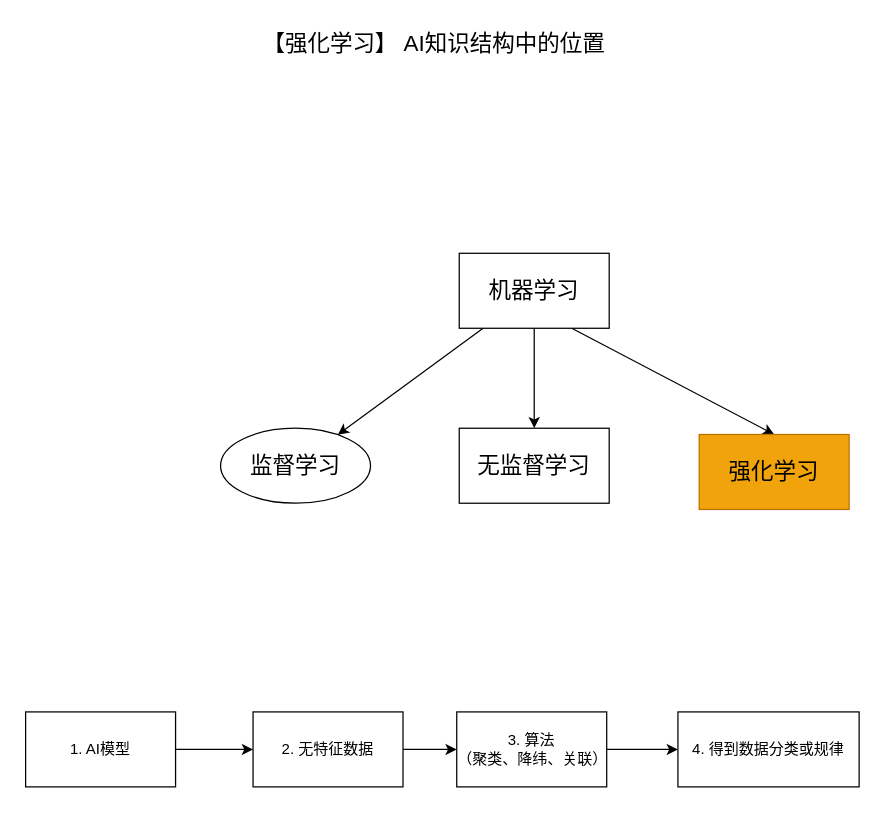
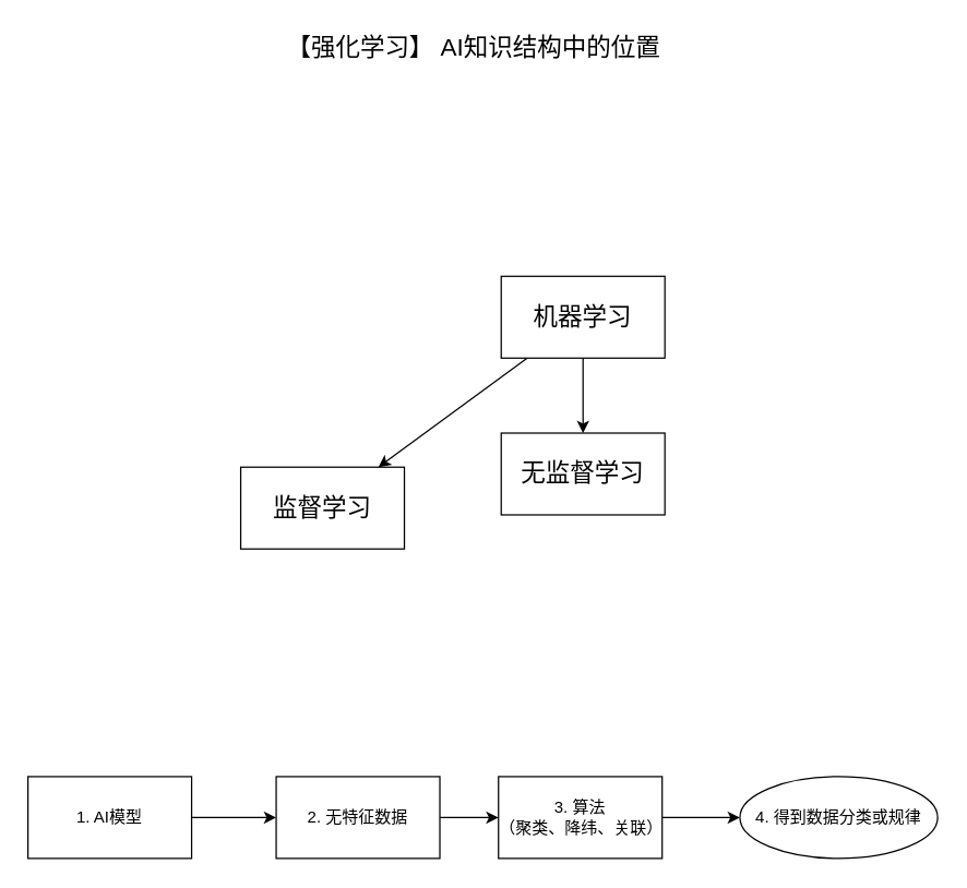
  <mxCell id="0" />
  <mxCell id="1" parent="0" />
  <mxCell id="2" value="&lt;font style=&quot;font-size: 18px;&quot;&gt;【强化学习】 AI知识结构中的位置&lt;/font&gt;" style="text;html=1;strokeColor=none;fillColor=none;align=center;verticalAlign=middle;whiteSpace=wrap;rounded=0;" parent="1" vertex="1"><mxGeometry x="190" y="20" width="314" height="30" as="geometry" /></mxCell>
  <mxCell id="3" value="" style="edgeStyle=none;html=1;fontSize=18;" parent="1" source="6" target="7" edge="1"><mxGeometry relative="1" as="geometry" /></mxCell>
  <mxCell id="4" value="" style="edgeStyle=none;html=1;fontSize=18;" parent="1" source="6" target="8" edge="1"><mxGeometry relative="1" as="geometry" /></mxCell>
- <mxCell id="5" style="edgeStyle=none;html=1;exitX=0.75;exitY=1;exitDx=0;exitDy=0;entryX=0.5;entryY=0;entryDx=0;entryDy=0;fontSize=18;" parent="1" source="6" target="9" edge="1"><mxGeometry relative="1" as="geometry" /></mxCell>
  <mxCell id="6" value="机器学习" style="rounded=0;whiteSpace=wrap;html=1;fontSize=18;" parent="1" vertex="1"><mxGeometry x="367" y="202" width="120" height="60" as="geometry" /></mxCell>
- <mxCell id="7" value="监督学习" style="ellipse;whiteSpace=wrap;html=1;fontSize=18;fillColor=none;" parent="1" vertex="1"><mxGeometry x="176" y="342" width="120" height="60" as="geometry" /></mxCell>
- <mxCell id="8" value="无监督学习" style="whiteSpace=wrap;html=1;fontSize=18;rounded=0;fillColor=none;" parent="1" vertex="1"><mxGeometry x="367" y="342" width="120" height="60" as="geometry" /></mxCell>
- <mxCell id="9" value="强化学习" style="whiteSpace=wrap;html=1;fontSize=18;rounded=0;fillColor=#f0a30a;fontColor=#000000;strokeColor=#BD7000;" parent="1" vertex="1"><mxGeometry x="559" y="347" width="120" height="60" as="geometry" /></mxCell>
+ <mxCell id="7" value="监督学习" style="whiteSpace=wrap;html=1;fontSize=18;rounded=0;fillColor=none;" parent="1" vertex="1"><mxGeometry x="176" y="342" width="120" height="60" as="geometry" /></mxCell>
+ <mxCell id="8" value="无监督学习" style="whiteSpace=wrap;html=1;fontSize=18;rounded=0;fillColor=none;" parent="1" vertex="1"><mxGeometry x="367" y="317" width="120" height="60" as="geometry" /></mxCell>
  <mxCell id="10" value="" style="edgeStyle=none;html=1;" parent="1" source="11" target="13" edge="1"><mxGeometry relative="1" as="geometry" /></mxCell>
  <mxCell id="11" value="1. AI模型" style="rounded=0;whiteSpace=wrap;html=1;" parent="1" vertex="1"><mxGeometry x="20" y="569" width="120" height="60" as="geometry" /></mxCell>
  <mxCell id="12" value="" style="edgeStyle=none;html=1;" parent="1" source="13" target="15" edge="1"><mxGeometry relative="1" as="geometry" /></mxCell>
  <mxCell id="13" value="2. 无特征数据" style="rounded=0;whiteSpace=wrap;html=1;" parent="1" vertex="1"><mxGeometry x="202" y="569" width="120" height="60" as="geometry" /></mxCell>
  <mxCell id="14" value="" style="edgeStyle=none;html=1;" parent="1" source="15" target="16" edge="1"><mxGeometry relative="1" as="geometry" /></mxCell>
  <mxCell id="15" value="3. 算法&lt;br&gt;（聚类、降纬、关联）" style="rounded=0;whiteSpace=wrap;html=1;" parent="1" vertex="1"><mxGeometry x="365" y="569" width="120" height="60" as="geometry" /></mxCell>
- <mxCell id="16" value="4. 得到数据分类或规律" style="rounded=0;whiteSpace=wrap;html=1;" parent="1" vertex="1"><mxGeometry x="542" y="569" width="145" height="60" as="geometry" /></mxCell>
+ <mxCell id="16" value="4. 得到数据分类或规律" style="ellipse;whiteSpace=wrap;html=1;" parent="1" vertex="1"><mxGeometry x="542" y="569" width="145" height="60" as="geometry" /></mxCell>
